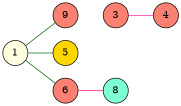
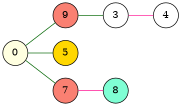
  digraph {
    rankdir=LR
    node [fillcolor=salmon shape=circle style=filled]
    edge [color=darkgreen dir=none]
-   n1 [fillcolor=lightyellow label=1]
+   n1 [fillcolor=lightyellow label=0]
    n2 [label=9]
    n3 [fillcolor=gold label=5]
-   n4 [label=6]
-   n5 [label=3]
+   n4 [label=7]
+   n5 [fillcolor=white label=3]
    n6 [fillcolor=aquamarine label=8]
-   n7 [label=4]
+   n7 [fillcolor=white label=4]
    n1 -> n2
    n1 -> n3
    n1 -> n4
+   n2 -> n5
    n4 -> n6 [color=deeppink]
    n5 -> n7 [color=deeppink]
  }
